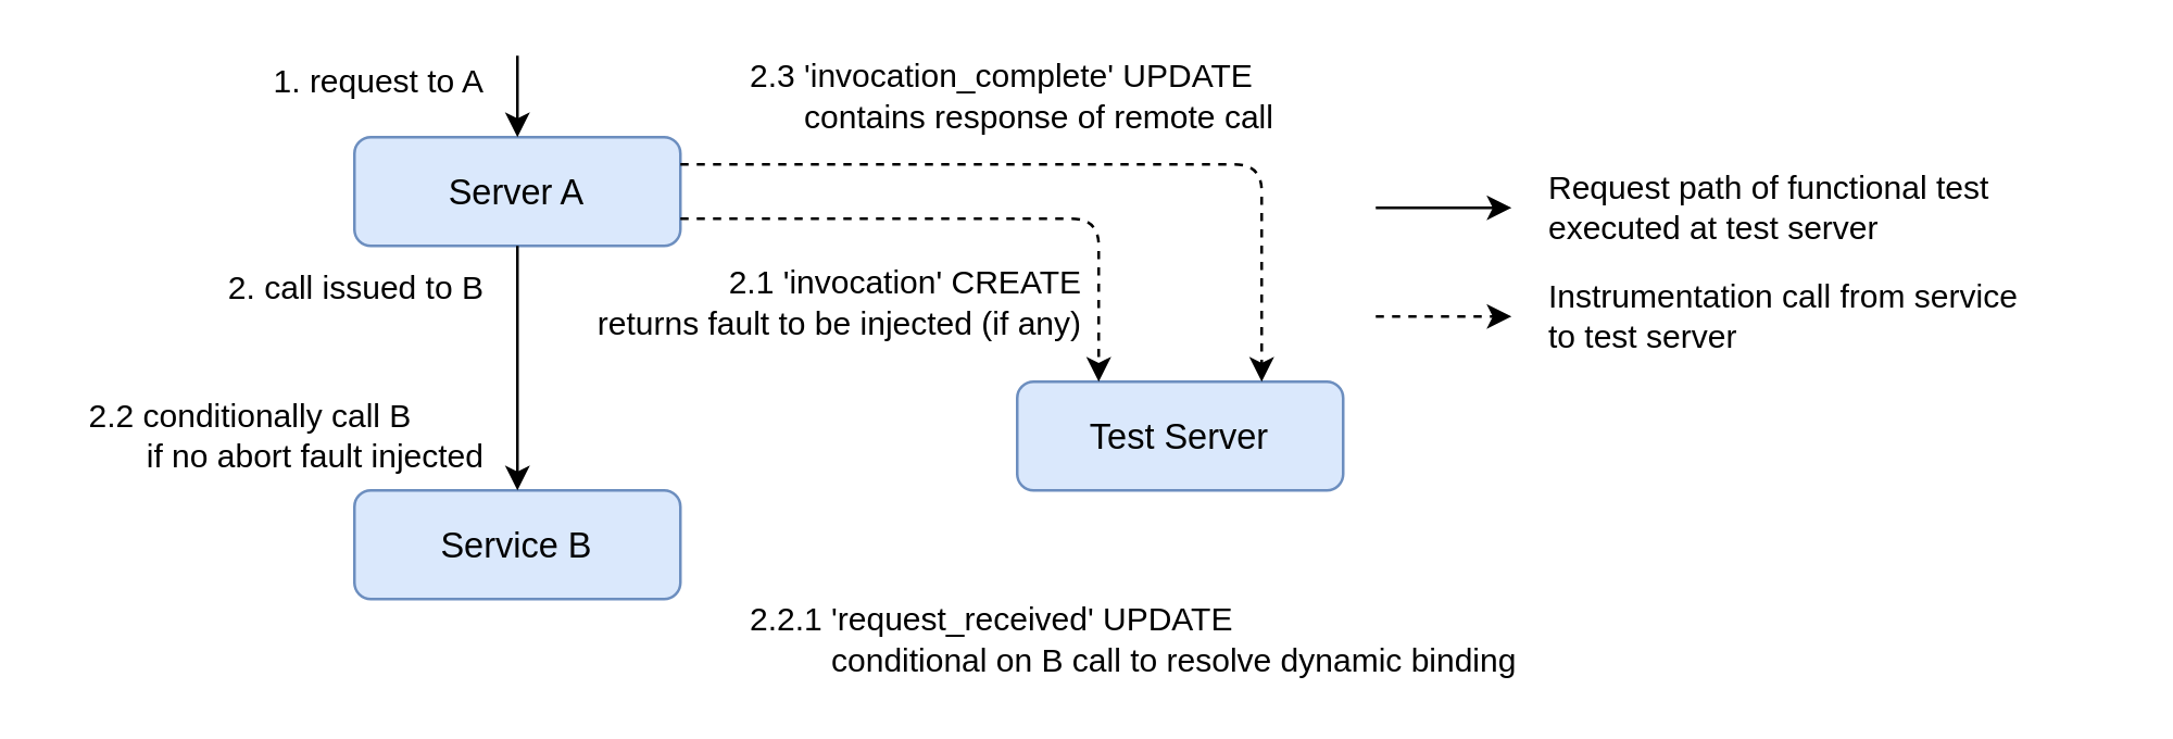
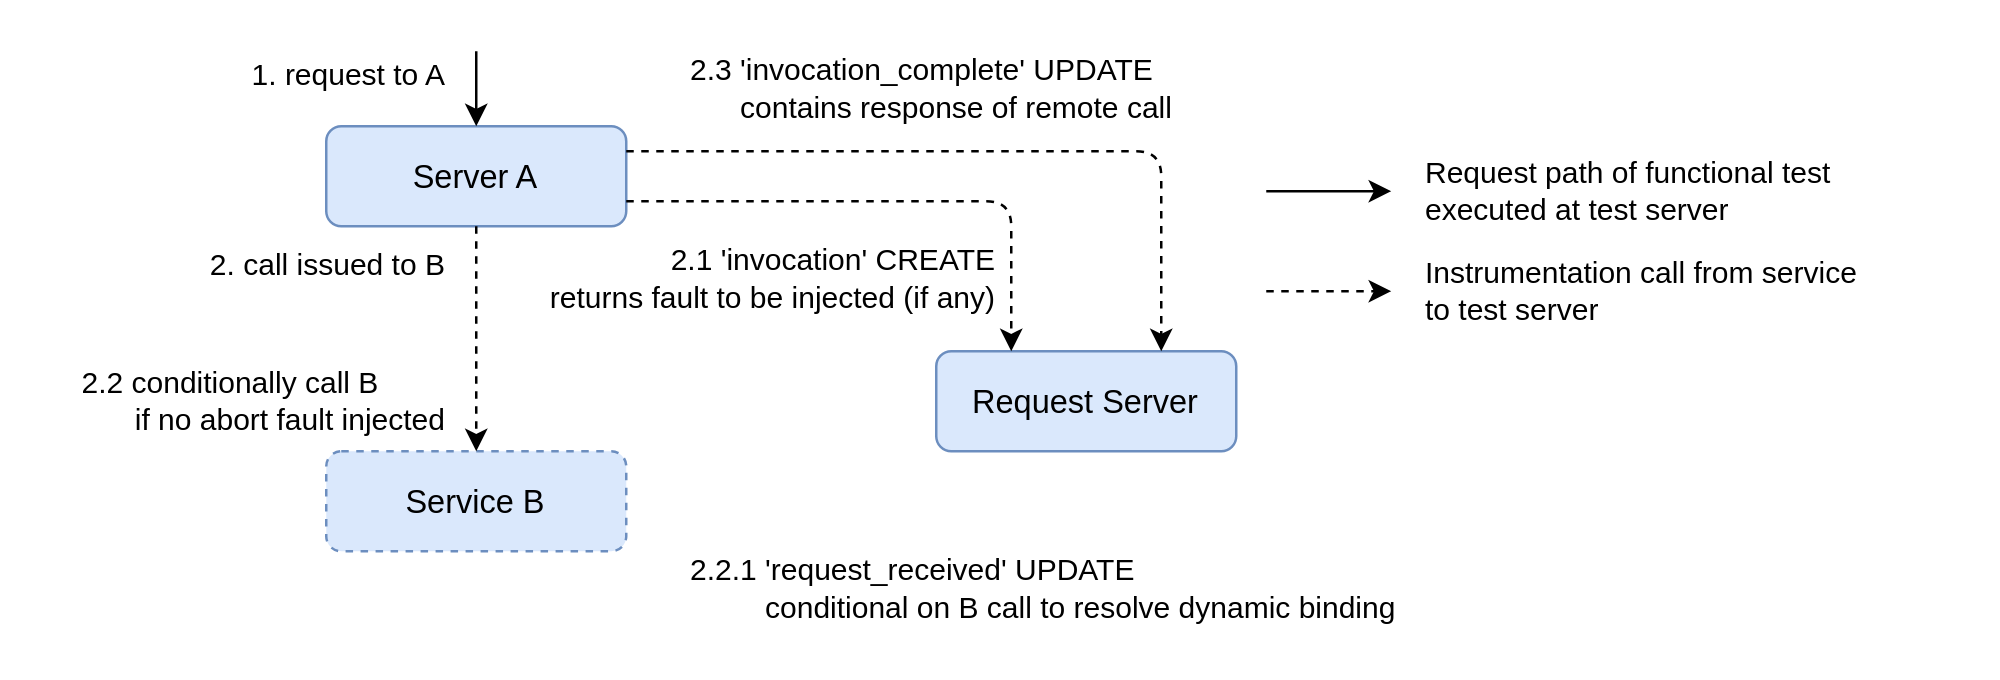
  <mxCell id="0" />
  <mxCell id="1" parent="0" />
  <mxCell id="2" value="Server A" style="rounded=1;whiteSpace=wrap;html=1;fontSize=13;glass=0;strokeWidth=1;shadow=0;fillColor=#dae8fc;strokeColor=#6c8ebf;" parent="1" vertex="1"><mxGeometry x="130" y="50" width="120" height="40" as="geometry" /></mxCell>
  <mxCell id="3" value="" style="endArrow=classic;html=1;entryX=0.5;entryY=0;entryDx=0;entryDy=0;startArrow=none;startFill=0;" parent="1" target="2" edge="1"><mxGeometry width="50" height="50" relative="1" as="geometry"><mxPoint x="190" y="20" as="sourcePoint" /><mxPoint x="500" y="-40" as="targetPoint" /></mxGeometry></mxCell>
- <mxCell id="4" value="Test Server" style="rounded=1;whiteSpace=wrap;html=1;fontSize=13;glass=0;strokeWidth=1;shadow=0;fillColor=#dae8fc;strokeColor=#6c8ebf;" parent="1" vertex="1"><mxGeometry x="374" y="140" width="120" height="40" as="geometry" /></mxCell>
+ <mxCell id="4" value="Request Server" style="rounded=1;whiteSpace=wrap;html=1;fontSize=13;glass=0;strokeWidth=1;shadow=0;fillColor=#dae8fc;strokeColor=#6c8ebf;" parent="1" vertex="1"><mxGeometry x="374" y="140" width="120" height="40" as="geometry" /></mxCell>
  <mxCell id="5" value="" style="endArrow=classic;html=1;exitX=1;exitY=0.75;exitDx=0;exitDy=0;entryX=0.25;entryY=0;entryDx=0;entryDy=0;dashed=1;startArrow=none;startFill=0;" parent="1" source="2" target="4" edge="1"><mxGeometry width="50" height="50" relative="1" as="geometry"><mxPoint x="470" y="40" as="sourcePoint" /><mxPoint x="440" y="40" as="targetPoint" /><Array as="points"><mxPoint x="404" y="80" /></Array></mxGeometry></mxCell>
- <mxCell id="6" value="Service B" style="rounded=1;whiteSpace=wrap;html=1;fontSize=13;glass=0;strokeWidth=1;shadow=0;fillColor=#dae8fc;strokeColor=#6c8ebf;" parent="1" vertex="1"><mxGeometry x="130" y="180" width="120" height="40" as="geometry" /></mxCell>
+ <mxCell id="6" value="Service B" style="rounded=1;whiteSpace=wrap;html=1;fontSize=13;glass=0;strokeWidth=1;shadow=0;fillColor=#dae8fc;strokeColor=#6c8ebf;dashed=1;" parent="1" vertex="1"><mxGeometry x="130" y="180" width="120" height="40" as="geometry" /></mxCell>
  <mxCell id="7" value="1. request to A" style="text;html=1;strokeColor=none;fillColor=none;align=right;verticalAlign=middle;whiteSpace=wrap;rounded=0;" parent="1" vertex="1"><mxGeometry x="50" y="20" width="130" height="20" as="geometry" /></mxCell>
  <mxCell id="8" value="2.1 'invocation' CREATE&lt;br&gt;&amp;nbsp; &amp;nbsp; &amp;nbsp;returns fault to be injected (if any)" style="text;html=1;strokeColor=none;fillColor=none;align=right;verticalAlign=middle;whiteSpace=wrap;rounded=0;" parent="1" vertex="1"><mxGeometry x="190" y="96" width="210" height="30" as="geometry" /></mxCell>
- <mxCell id="9" value="" style="endArrow=classic;html=1;exitX=0.5;exitY=1;exitDx=0;exitDy=0;entryX=0.5;entryY=0;entryDx=0;entryDy=0;startArrow=none;startFill=0;" parent="1" source="2" target="6" edge="1"><mxGeometry width="50" height="50" relative="1" as="geometry"><mxPoint x="190" y="100" as="sourcePoint" /><mxPoint x="190" y="160" as="targetPoint" /></mxGeometry></mxCell>
+ <mxCell id="9" value="" style="endArrow=classic;html=1;exitX=0.5;exitY=1;exitDx=0;exitDy=0;entryX=0.5;entryY=0;entryDx=0;entryDy=0;startArrow=none;startFill=0;dashed=1;" parent="1" source="2" target="6" edge="1"><mxGeometry width="50" height="50" relative="1" as="geometry"><mxPoint x="190" y="100" as="sourcePoint" /><mxPoint x="190" y="160" as="targetPoint" /></mxGeometry></mxCell>
  <mxCell id="10" value="2. call issued to B" style="text;html=1;strokeColor=none;fillColor=none;align=right;verticalAlign=middle;whiteSpace=wrap;rounded=0;" parent="1" vertex="1"><mxGeometry x="50" y="96" width="130" height="20" as="geometry" /></mxCell>
  <mxCell id="11" value="2.2 conditionally call B&amp;nbsp; &amp;nbsp; &amp;nbsp; &amp;nbsp;&amp;nbsp;&lt;br&gt;&amp;nbsp; &amp;nbsp; &amp;nbsp; if no abort fault injected" style="text;html=1;strokeColor=none;fillColor=none;align=right;verticalAlign=middle;whiteSpace=wrap;rounded=0;" parent="1" vertex="1"><mxGeometry x="20" y="145" width="160" height="30" as="geometry" /></mxCell>
  <mxCell id="12" value="2.2.1 'request_received' UPDATE&lt;br&gt;&amp;nbsp; &amp;nbsp; &amp;nbsp; &amp;nbsp; &amp;nbsp;conditional on B call to resolve dynamic binding" style="text;html=1;strokeColor=none;fillColor=none;align=left;verticalAlign=middle;whiteSpace=wrap;rounded=0;" parent="1" vertex="1"><mxGeometry x="274" y="220" width="326" height="30" as="geometry" /></mxCell>
  <mxCell id="13" value="" style="endArrow=classic;html=1;dashed=1;entryX=0.75;entryY=0;entryDx=0;entryDy=0;exitX=1;exitY=0.25;exitDx=0;exitDy=0;startArrow=none;startFill=0;" parent="1" source="2" target="4" edge="1"><mxGeometry width="50" height="50" relative="1" as="geometry"><mxPoint x="420" y="40" as="sourcePoint" /><mxPoint x="220" y="0" as="targetPoint" /><Array as="points"><mxPoint x="464" y="60" /></Array></mxGeometry></mxCell>
  <mxCell id="14" value="2.3 'invocation_complete' UPDATE&amp;nbsp;&lt;br&gt;&amp;nbsp; &amp;nbsp; &amp;nbsp; contains response of remote call" style="text;html=1;strokeColor=none;fillColor=none;align=left;verticalAlign=middle;whiteSpace=wrap;rounded=0;" parent="1" vertex="1"><mxGeometry x="274" y="20" width="282" height="30" as="geometry" /></mxCell>
  <mxCell id="15" value="&lt;span style=&quot;font-weight: normal&quot;&gt;Request path of functional test&lt;br&gt;executed at test server&lt;/span&gt;" style="text;html=1;strokeColor=none;fillColor=none;align=left;verticalAlign=middle;whiteSpace=wrap;rounded=0;fontStyle=1" parent="1" vertex="1"><mxGeometry x="568" y="66" width="210" height="20" as="geometry" /></mxCell>
  <mxCell id="16" value="" style="endArrow=classic;html=1;fontStyle=1" parent="1" edge="1"><mxGeometry width="50" height="50" relative="1" as="geometry"><mxPoint x="506" y="76" as="sourcePoint" /><mxPoint x="556" y="76" as="targetPoint" /></mxGeometry></mxCell>
  <mxCell id="17" value="Instrumentation call from service to test server" style="text;html=1;strokeColor=none;fillColor=none;align=left;verticalAlign=middle;whiteSpace=wrap;rounded=0;" parent="1" vertex="1"><mxGeometry x="568" y="106" width="186" height="20" as="geometry" /></mxCell>
  <mxCell id="18" value="" style="endArrow=classic;html=1;entryX=0;entryY=0.5;entryDx=0;entryDy=0;dashed=1;" parent="1" edge="1"><mxGeometry width="50" height="50" relative="1" as="geometry"><mxPoint x="506" y="116" as="sourcePoint" /><mxPoint x="556" y="116" as="targetPoint" /></mxGeometry></mxCell>
